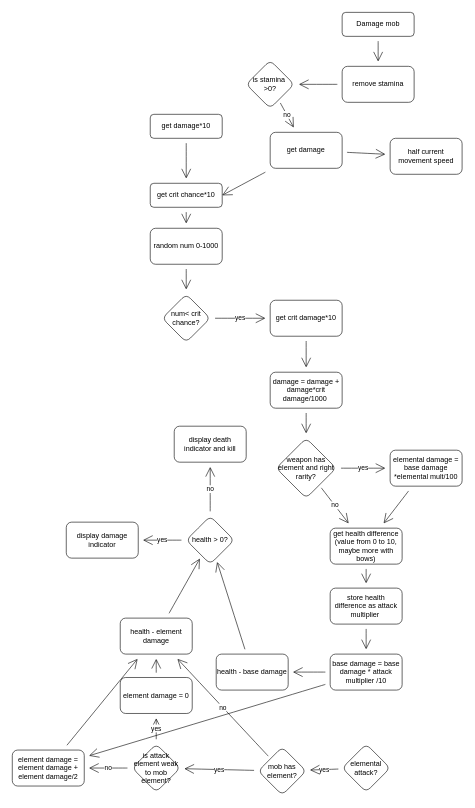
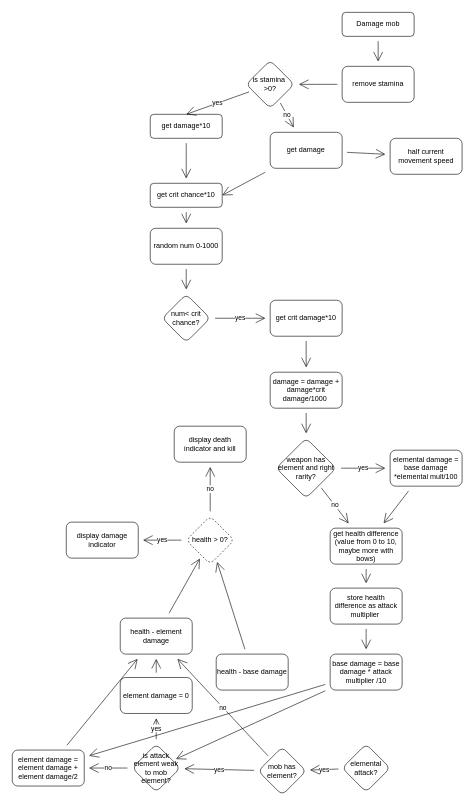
  <mxCell id="0" />
  <mxCell id="1" parent="0" />
  <mxCell id="2" value="" style="edgeStyle=none;curved=1;rounded=0;orthogonalLoop=1;jettySize=auto;html=1;endArrow=open;startSize=14;endSize=14;sourcePerimeterSpacing=8;targetPerimeterSpacing=8;" edge="1" parent="1" source="3" target="50"><mxGeometry relative="1" as="geometry" /></mxCell>
  <mxCell id="3" value="Damage mob" style="rounded=1;whiteSpace=wrap;html=1;fontSize=12;glass=0;strokeWidth=1;shadow=0;" parent="1" vertex="1"><mxGeometry x="570" width="120" height="40" as="geometry" y="20" /></mxCell>
  <mxCell id="4" value="" style="edgeStyle=none;curved=1;rounded=1;orthogonalLoop=1;jettySize=auto;html=1;endArrow=open;startSize=14;endSize=14;sourcePerimeterSpacing=8;targetPerimeterSpacing=8;" parent="1" source="5" target="7" edge="1"><mxGeometry relative="1" as="geometry" /></mxCell>
  <mxCell id="5" value="get damage*10" style="rounded=1;whiteSpace=wrap;html=1;fontSize=12;glass=0;strokeWidth=1;shadow=0;" parent="1" vertex="1"><mxGeometry x="250" y="190" width="120" height="40" as="geometry" /></mxCell>
  <mxCell id="6" value="" style="edgeStyle=none;curved=1;rounded=1;orthogonalLoop=1;jettySize=auto;html=1;endArrow=open;startSize=14;endSize=14;sourcePerimeterSpacing=8;targetPerimeterSpacing=8;" parent="1" source="7" target="9" edge="1"><mxGeometry relative="1" as="geometry" /></mxCell>
  <mxCell id="7" value="get crit chance*10" style="rounded=1;whiteSpace=wrap;html=1;fontSize=12;glass=0;strokeWidth=1;shadow=0;" parent="1" vertex="1"><mxGeometry x="250" y="305" width="120" height="40" as="geometry" /></mxCell>
  <mxCell id="8" value="" style="edgeStyle=none;curved=1;rounded=1;orthogonalLoop=1;jettySize=auto;html=1;endArrow=open;startSize=14;endSize=14;sourcePerimeterSpacing=8;targetPerimeterSpacing=8;" parent="1" source="9" target="11" edge="1"><mxGeometry relative="1" as="geometry" /></mxCell>
  <mxCell id="9" value="random num 0-1000" style="whiteSpace=wrap;html=1;rounded=1;glass=0;strokeWidth=1;shadow=0;" parent="1" vertex="1"><mxGeometry x="250" y="380" width="120" height="60" as="geometry" /></mxCell>
  <mxCell id="10" value="yes" style="edgeStyle=none;curved=1;rounded=1;orthogonalLoop=1;jettySize=auto;html=1;endArrow=open;startSize=14;endSize=14;sourcePerimeterSpacing=8;targetPerimeterSpacing=8;" parent="1" source="11" target="13" edge="1"><mxGeometry relative="1" as="geometry" /></mxCell>
  <mxCell id="11" value="num&amp;lt; crit chance?" style="rhombus;whiteSpace=wrap;html=1;rounded=1;glass=0;strokeWidth=1;shadow=0;" parent="1" vertex="1"><mxGeometry x="270" y="490" width="80" height="80" as="geometry" /></mxCell>
  <mxCell id="12" value="" style="edgeStyle=none;curved=1;rounded=1;orthogonalLoop=1;jettySize=auto;html=1;endArrow=open;startSize=14;endSize=14;sourcePerimeterSpacing=8;targetPerimeterSpacing=8;" parent="1" source="13" target="15" edge="1"><mxGeometry relative="1" as="geometry" /></mxCell>
  <mxCell id="13" value="get crit damage*10" style="whiteSpace=wrap;html=1;rounded=1;glass=0;strokeWidth=1;shadow=0;" parent="1" vertex="1"><mxGeometry x="450" y="500" width="120" height="60" as="geometry" /></mxCell>
  <mxCell id="14" value="" style="edgeStyle=none;curved=1;rounded=1;orthogonalLoop=1;jettySize=auto;html=1;endArrow=open;startSize=14;endSize=14;sourcePerimeterSpacing=8;targetPerimeterSpacing=8;" parent="1" source="15" target="18" edge="1"><mxGeometry relative="1" as="geometry" /></mxCell>
  <mxCell id="15" value="damage = damage + damage*crit damage/1000&amp;nbsp;" style="whiteSpace=wrap;html=1;rounded=1;glass=0;strokeWidth=1;shadow=0;" parent="1" vertex="1"><mxGeometry x="450" y="620" width="120" height="60" as="geometry" /></mxCell>
  <mxCell id="16" value="yes" style="edgeStyle=none;curved=1;rounded=1;orthogonalLoop=1;jettySize=auto;html=1;endArrow=open;startSize=14;endSize=14;sourcePerimeterSpacing=8;targetPerimeterSpacing=8;" parent="1" source="18" target="20" edge="1"><mxGeometry relative="1" as="geometry" /></mxCell>
  <mxCell id="17" value="no" style="edgeStyle=none;curved=1;rounded=1;orthogonalLoop=1;jettySize=auto;html=1;endArrow=open;startSize=14;endSize=14;sourcePerimeterSpacing=8;targetPerimeterSpacing=8;" parent="1" source="18" target="22" edge="1"><mxGeometry relative="1" as="geometry"><Array as="points" /></mxGeometry></mxCell>
  <mxCell id="18" value="weapon has element and right rarity?" style="rhombus;whiteSpace=wrap;html=1;rounded=1;glass=0;strokeWidth=1;shadow=0;" parent="1" vertex="1"><mxGeometry x="460" y="730" width="100" height="100" as="geometry" /></mxCell>
  <mxCell id="19" value="" style="edgeStyle=none;curved=1;rounded=1;orthogonalLoop=1;jettySize=auto;html=1;endArrow=open;startSize=14;endSize=14;sourcePerimeterSpacing=8;targetPerimeterSpacing=8;" parent="1" source="20" target="22" edge="1"><mxGeometry relative="1" as="geometry" /></mxCell>
  <mxCell id="20" value="elemental damage = base damage *elemental mult/100" style="whiteSpace=wrap;html=1;rounded=1;glass=0;strokeWidth=1;shadow=0;" parent="1" vertex="1"><mxGeometry x="650" y="750" width="120" height="60" as="geometry" /></mxCell>
  <mxCell id="21" value="" style="edgeStyle=none;curved=1;rounded=1;orthogonalLoop=1;jettySize=auto;html=1;endArrow=open;startSize=14;endSize=14;sourcePerimeterSpacing=8;targetPerimeterSpacing=8;" parent="1" source="22" target="24" edge="1"><mxGeometry relative="1" as="geometry" /></mxCell>
  <mxCell id="22" value="get health difference&lt;br&gt;(value from 0 to 10, maybe more with bows)" style="whiteSpace=wrap;html=1;rounded=1;glass=0;strokeWidth=1;shadow=0;" parent="1" vertex="1"><mxGeometry x="550" y="880" width="120" height="60" as="geometry" /></mxCell>
  <mxCell id="23" value="" style="edgeStyle=none;curved=1;rounded=1;orthogonalLoop=1;jettySize=auto;html=1;endArrow=open;startSize=14;endSize=14;sourcePerimeterSpacing=8;targetPerimeterSpacing=8;" parent="1" source="24" target="27" edge="1"><mxGeometry relative="1" as="geometry" /></mxCell>
  <mxCell id="24" value="store health difference as attack multiplier&amp;nbsp;" style="whiteSpace=wrap;html=1;rounded=1;glass=0;strokeWidth=1;shadow=0;" parent="1" vertex="1"><mxGeometry x="550" y="980" width="120" height="60" as="geometry" /></mxCell>
- <mxCell id="25" value="" style="edgeStyle=none;curved=1;rounded=1;orthogonalLoop=1;jettySize=auto;html=1;endArrow=open;startSize=14;endSize=14;sourcePerimeterSpacing=8;targetPerimeterSpacing=8;" parent="1" source="27" target="29" edge="1"><mxGeometry relative="1" as="geometry" /></mxCell>
+ <mxCell id="25" value="" style="edgeStyle=none;curved=1;rounded=1;orthogonalLoop=1;jettySize=auto;html=1;endArrow=open;startSize=14;endSize=14;sourcePerimeterSpacing=8;targetPerimeterSpacing=8;" parent="1" source="27" target="39" edge="1"><mxGeometry relative="1" as="geometry" /></mxCell>
  <mxCell id="26" value="" style="edgeStyle=none;curved=1;rounded=1;orthogonalLoop=1;jettySize=auto;html=1;endArrow=open;startSize=14;endSize=14;sourcePerimeterSpacing=8;targetPerimeterSpacing=8;" parent="1" source="27" target="41" edge="1"><mxGeometry relative="1" as="geometry" /></mxCell>
  <mxCell id="27" value="base damage = base damage * attack multiplier /10" style="whiteSpace=wrap;html=1;rounded=1;glass=0;strokeWidth=1;shadow=0;" parent="1" vertex="1"><mxGeometry x="550" y="1090" width="120" height="60" as="geometry" /></mxCell>
  <mxCell id="28" value="" style="edgeStyle=none;curved=1;rounded=1;orthogonalLoop=1;jettySize=auto;html=1;endArrow=open;startSize=14;endSize=14;sourcePerimeterSpacing=8;targetPerimeterSpacing=8;" parent="1" source="29" target="46" edge="1"><mxGeometry relative="1" as="geometry" /></mxCell>
  <mxCell id="29" value="health - base damage" style="whiteSpace=wrap;html=1;rounded=1;glass=0;strokeWidth=1;shadow=0;" parent="1" vertex="1"><mxGeometry x="360" y="1090" width="120" height="60" as="geometry" /></mxCell>
  <mxCell id="30" value="yes" style="edgeStyle=none;curved=1;rounded=1;orthogonalLoop=1;jettySize=auto;html=1;endArrow=open;startSize=14;endSize=14;sourcePerimeterSpacing=8;targetPerimeterSpacing=8;" parent="1" source="31" target="34" edge="1"><mxGeometry relative="1" as="geometry" /></mxCell>
  <mxCell id="31" value="elemental attack?" style="rhombus;whiteSpace=wrap;html=1;rounded=1;glass=0;strokeWidth=1;shadow=0;" parent="1" vertex="1"><mxGeometry x="570" y="1240" width="80" height="80" as="geometry" /></mxCell>
  <mxCell id="32" value="no" style="edgeStyle=none;curved=1;rounded=1;orthogonalLoop=1;jettySize=auto;html=1;endArrow=open;startSize=14;endSize=14;sourcePerimeterSpacing=8;targetPerimeterSpacing=8;" parent="1" source="34" target="36" edge="1"><mxGeometry relative="1" as="geometry" /></mxCell>
  <mxCell id="33" value="yes" style="edgeStyle=none;curved=1;rounded=1;orthogonalLoop=1;jettySize=auto;html=1;endArrow=open;startSize=14;endSize=14;sourcePerimeterSpacing=8;targetPerimeterSpacing=8;" parent="1" source="34" target="39" edge="1"><mxGeometry relative="1" as="geometry" /></mxCell>
  <mxCell id="34" value="mob has element?" style="rhombus;whiteSpace=wrap;html=1;rounded=1;glass=0;strokeWidth=1;shadow=0;" parent="1" vertex="1"><mxGeometry x="430" y="1245" width="80" height="80" as="geometry" /></mxCell>
  <mxCell id="35" value="" style="edgeStyle=none;curved=1;rounded=1;orthogonalLoop=1;jettySize=auto;html=1;endArrow=open;startSize=14;endSize=14;sourcePerimeterSpacing=8;targetPerimeterSpacing=8;" parent="1" source="36" target="46" edge="1"><mxGeometry relative="1" as="geometry" /></mxCell>
  <mxCell id="36" value="health - element damage" style="whiteSpace=wrap;html=1;rounded=1;glass=0;strokeWidth=1;shadow=0;" parent="1" vertex="1"><mxGeometry x="200" y="1030" width="120" height="60" as="geometry" /></mxCell>
  <mxCell id="37" value="no" style="edgeStyle=none;curved=1;rounded=1;orthogonalLoop=1;jettySize=auto;html=1;endArrow=open;startSize=14;endSize=14;sourcePerimeterSpacing=8;targetPerimeterSpacing=8;" parent="1" source="39" target="41" edge="1"><mxGeometry relative="1" as="geometry" /></mxCell>
  <mxCell id="38" value="yes" style="edgeStyle=none;curved=1;rounded=1;orthogonalLoop=1;jettySize=auto;html=1;endArrow=open;startSize=14;endSize=14;sourcePerimeterSpacing=8;targetPerimeterSpacing=8;" parent="1" source="39" target="43" edge="1"><mxGeometry relative="1" as="geometry" /></mxCell>
  <mxCell id="39" value="is attack element weak to mob element?" style="rhombus;whiteSpace=wrap;html=1;rounded=1;glass=0;strokeWidth=1;shadow=0;" parent="1" vertex="1"><mxGeometry x="220" y="1240" width="80" height="80" as="geometry" /></mxCell>
  <mxCell id="40" value="" style="edgeStyle=none;curved=1;rounded=1;orthogonalLoop=1;jettySize=auto;html=1;endArrow=open;startSize=14;endSize=14;sourcePerimeterSpacing=8;targetPerimeterSpacing=8;" parent="1" source="41" target="36" edge="1"><mxGeometry relative="1" as="geometry" /></mxCell>
  <mxCell id="41" value="element damage = element damage + element damage/2" style="whiteSpace=wrap;html=1;rounded=1;glass=0;strokeWidth=1;shadow=0;" parent="1" vertex="1"><mxGeometry x="20" y="1250" width="120" height="60" as="geometry" /></mxCell>
  <mxCell id="42" value="" style="edgeStyle=none;curved=1;rounded=1;orthogonalLoop=1;jettySize=auto;html=1;endArrow=open;startSize=14;endSize=14;sourcePerimeterSpacing=8;targetPerimeterSpacing=8;" parent="1" source="43" target="36" edge="1"><mxGeometry relative="1" as="geometry" /></mxCell>
  <mxCell id="43" value="element damage = 0" style="whiteSpace=wrap;html=1;rounded=1;glass=0;strokeWidth=1;shadow=0;" parent="1" vertex="1"><mxGeometry x="200" y="1129" width="120" height="60" as="geometry" /></mxCell>
  <mxCell id="44" value="yes" style="edgeStyle=none;curved=1;rounded=1;orthogonalLoop=1;jettySize=auto;html=1;endArrow=open;startSize=14;endSize=14;sourcePerimeterSpacing=8;targetPerimeterSpacing=8;" parent="1" source="46" target="47" edge="1"><mxGeometry relative="1" as="geometry" /></mxCell>
  <mxCell id="45" value="no" style="edgeStyle=none;curved=1;rounded=1;orthogonalLoop=1;jettySize=auto;html=1;endArrow=open;startSize=14;endSize=14;sourcePerimeterSpacing=8;targetPerimeterSpacing=8;" parent="1" source="46" target="48" edge="1"><mxGeometry relative="1" as="geometry" /></mxCell>
- <mxCell id="46" value="health &amp;gt; 0?" style="rhombus;whiteSpace=wrap;html=1;rounded=1;glass=0;strokeWidth=1;shadow=0;" parent="1" vertex="1"><mxGeometry x="310" y="860" width="80" height="80" as="geometry" /></mxCell>
+ <mxCell id="46" value="health &amp;gt; 0?" style="rhombus;whiteSpace=wrap;html=1;rounded=1;glass=0;strokeWidth=1;shadow=0;dashed=1;" parent="1" vertex="1"><mxGeometry x="310" y="860" width="80" height="80" as="geometry" /></mxCell>
  <mxCell id="47" value="display damage indicator" style="whiteSpace=wrap;html=1;rounded=1;glass=0;strokeWidth=1;shadow=0;" parent="1" vertex="1"><mxGeometry x="110" y="870" width="120" height="60" as="geometry" /></mxCell>
  <mxCell id="48" value="display death indicator and kill" style="whiteSpace=wrap;html=1;rounded=1;glass=0;strokeWidth=1;shadow=0;" parent="1" vertex="1"><mxGeometry x="290" y="710" width="120" height="60" as="geometry" /></mxCell>
  <mxCell id="49" value="" style="edgeStyle=none;curved=1;rounded=0;orthogonalLoop=1;jettySize=auto;html=1;endArrow=open;startSize=14;endSize=14;sourcePerimeterSpacing=8;targetPerimeterSpacing=8;" edge="1" parent="1" source="50" target="53"><mxGeometry relative="1" as="geometry" /></mxCell>
  <mxCell id="50" value="remove stamina" style="whiteSpace=wrap;html=1;rounded=1;glass=0;strokeWidth=1;shadow=0;" vertex="1" parent="1"><mxGeometry x="570" y="110" width="120" height="60" as="geometry" /></mxCell>
+ <mxCell id="51" value="yes" style="edgeStyle=none;curved=1;rounded=0;orthogonalLoop=1;jettySize=auto;html=1;entryX=0.5;entryY=0;entryDx=0;entryDy=0;endArrow=open;startSize=14;endSize=14;sourcePerimeterSpacing=8;targetPerimeterSpacing=8;" edge="1" parent="1" source="53" target="5"><mxGeometry relative="1" as="geometry" /></mxCell>
  <mxCell id="52" value="no" style="edgeStyle=none;curved=1;rounded=0;orthogonalLoop=1;jettySize=auto;html=1;endArrow=open;startSize=14;endSize=14;sourcePerimeterSpacing=8;targetPerimeterSpacing=8;" edge="1" parent="1" source="53" target="56"><mxGeometry relative="1" as="geometry" /></mxCell>
  <mxCell id="53" value="is stamina&amp;nbsp; &amp;gt;0?" style="rhombus;whiteSpace=wrap;html=1;rounded=1;glass=0;strokeWidth=1;shadow=0;" vertex="1" parent="1"><mxGeometry x="410" y="100" width="80" height="80" as="geometry" /></mxCell>
  <mxCell id="54" style="edgeStyle=none;curved=1;rounded=0;orthogonalLoop=1;jettySize=auto;html=1;endArrow=open;startSize=14;endSize=14;sourcePerimeterSpacing=8;targetPerimeterSpacing=8;entryX=1;entryY=0.5;entryDx=0;entryDy=0;" edge="1" parent="1" source="56" target="7"><mxGeometry relative="1" as="geometry"><mxPoint x="510" y="320" as="targetPoint" /></mxGeometry></mxCell>
  <mxCell id="55" style="edgeStyle=none;curved=1;rounded=0;orthogonalLoop=1;jettySize=auto;html=1;endArrow=open;startSize=14;endSize=14;sourcePerimeterSpacing=8;targetPerimeterSpacing=8;" edge="1" parent="1" source="56" target="57"><mxGeometry relative="1" as="geometry" /></mxCell>
  <mxCell id="56" value="get damage" style="whiteSpace=wrap;html=1;rounded=1;glass=0;strokeWidth=1;shadow=0;" vertex="1" parent="1"><mxGeometry x="450" y="220" width="120" height="60" as="geometry" /></mxCell>
  <mxCell id="57" value="half current movement speed" style="whiteSpace=wrap;html=1;rounded=1;glass=0;strokeWidth=1;shadow=0;" vertex="1" parent="1"><mxGeometry x="650" y="230" width="120" height="60" as="geometry" /></mxCell>
